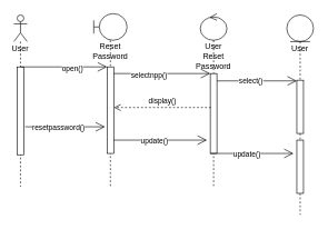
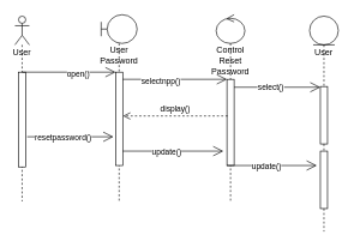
  <mxCell id="0" />
  <mxCell id="1" parent="0" />
  <mxCell id="2" value="User" style="shape=umlLifeline;participant=umlActor;perimeter=lifelinePerimeter;whiteSpace=wrap;html=1;container=1;collapsible=0;recursiveResize=0;verticalAlign=top;spacingTop=36;outlineConnect=0;" parent="1" vertex="1"><mxGeometry x="20" y="22" width="20" height="258" as="geometry" /></mxCell>
  <mxCell id="3" value="" style="html=1;points=[];perimeter=orthogonalPerimeter;" parent="2" vertex="1"><mxGeometry x="5" y="78" width="10" height="132" as="geometry" /></mxCell>
- <mxCell id="4" value="Reset Password" style="shape=umlLifeline;participant=umlBoundary;perimeter=lifelinePerimeter;whiteSpace=wrap;html=1;container=1;collapsible=0;recursiveResize=0;verticalAlign=top;spacingTop=36;outlineConnect=0;" parent="1" vertex="1"><mxGeometry x="140" y="20" width="50" height="260" as="geometry" /></mxCell>
+ <mxCell id="4" value="User Password" style="shape=umlLifeline;participant=umlBoundary;perimeter=lifelinePerimeter;whiteSpace=wrap;html=1;container=1;collapsible=0;recursiveResize=0;verticalAlign=top;spacingTop=36;outlineConnect=0;" parent="1" vertex="1"><mxGeometry x="140" y="20" width="50" height="260" as="geometry" /></mxCell>
  <mxCell id="5" value="" style="html=1;points=[];perimeter=orthogonalPerimeter;" parent="4" vertex="1"><mxGeometry x="20" y="80" width="10" height="130" as="geometry" /></mxCell>
  <mxCell id="6" value="" style="endArrow=open;endFill=1;endSize=12;html=1;rounded=0;" parent="4" edge="1"><mxGeometry width="160" relative="1" as="geometry"><mxPoint x="-110" y="80" as="sourcePoint" /><mxPoint x="20" y="80" as="targetPoint" /></mxGeometry></mxCell>
  <mxCell id="7" value="open()" style="edgeLabel;html=1;align=center;verticalAlign=middle;resizable=0;points=[];" parent="6" vertex="1" connectable="0"><mxGeometry x="0.185" y="-2" relative="1" as="geometry"><mxPoint as="offset" /></mxGeometry></mxCell>
- <mxCell id="8" value="User Reset Password" style="shape=umlLifeline;participant=umlControl;perimeter=lifelinePerimeter;whiteSpace=wrap;html=1;container=1;collapsible=0;recursiveResize=0;verticalAlign=top;spacingTop=36;outlineConnect=0;" parent="1" vertex="1"><mxGeometry x="300" y="20" width="40" height="260" as="geometry" /></mxCell>
+ <mxCell id="8" value="Control Reset Password" style="shape=umlLifeline;participant=umlControl;perimeter=lifelinePerimeter;whiteSpace=wrap;html=1;container=1;collapsible=0;recursiveResize=0;verticalAlign=top;spacingTop=36;outlineConnect=0;" parent="1" vertex="1"><mxGeometry x="300" y="20" width="40" height="260" as="geometry" /></mxCell>
  <mxCell id="9" value="" style="html=1;points=[];perimeter=orthogonalPerimeter;" parent="8" vertex="1"><mxGeometry x="15" y="90" width="10" height="120" as="geometry" /></mxCell>
  <mxCell id="10" value="" style="endArrow=open;endFill=1;endSize=12;html=1;rounded=0;" parent="8" edge="1"><mxGeometry width="160" relative="1" as="geometry"><mxPoint x="-130" y="190" as="sourcePoint" /><mxPoint x="10" y="190" as="targetPoint" /></mxGeometry></mxCell>
  <mxCell id="11" value="update()" style="edgeLabel;html=1;align=center;verticalAlign=middle;resizable=0;points=[];" parent="10" vertex="1" connectable="0"><mxGeometry x="-0.143" y="-1" relative="1" as="geometry"><mxPoint as="offset" /></mxGeometry></mxCell>
  <mxCell id="12" value="" style="endArrow=open;endFill=1;endSize=12;html=1;rounded=0;" parent="1" target="9" edge="1"><mxGeometry width="160" relative="1" as="geometry"><mxPoint x="170" y="110" as="sourcePoint" /><mxPoint x="290" y="110" as="targetPoint" /></mxGeometry></mxCell>
  <mxCell id="13" value="selectnpp()" style="edgeLabel;html=1;align=center;verticalAlign=middle;resizable=0;points=[];" parent="12" vertex="1" connectable="0"><mxGeometry x="-0.283" y="-2" relative="1" as="geometry"><mxPoint as="offset" /></mxGeometry></mxCell>
  <mxCell id="14" value="display()" style="html=1;verticalAlign=bottom;endArrow=open;dashed=1;endSize=8;rounded=0;" parent="1" edge="1"><mxGeometry relative="1" as="geometry"><mxPoint x="316" y="161" as="sourcePoint" /><mxPoint x="170.5" y="161" as="targetPoint" /></mxGeometry></mxCell>
  <mxCell id="15" value="User" style="shape=umlLifeline;participant=umlEntity;perimeter=lifelinePerimeter;whiteSpace=wrap;html=1;container=1;collapsible=0;recursiveResize=0;verticalAlign=top;spacingTop=36;outlineConnect=0;" parent="1" vertex="1"><mxGeometry x="430" y="22" width="40" height="300" as="geometry" /></mxCell>
  <mxCell id="16" value="" style="html=1;points=[];perimeter=orthogonalPerimeter;" parent="15" vertex="1"><mxGeometry x="15" y="98" width="10" height="80" as="geometry" /></mxCell>
  <mxCell id="17" value="" style="html=1;points=[];perimeter=orthogonalPerimeter;" parent="15" vertex="1"><mxGeometry x="15" y="188" width="10" height="80" as="geometry" /></mxCell>
  <mxCell id="18" value="" style="endArrow=open;endFill=1;endSize=12;html=1;rounded=0;" parent="15" edge="1"><mxGeometry width="160" relative="1" as="geometry"><mxPoint x="-115" y="208" as="sourcePoint" /><mxPoint x="10" y="208" as="targetPoint" /></mxGeometry></mxCell>
  <mxCell id="19" value="update()" style="edgeLabel;html=1;align=center;verticalAlign=middle;resizable=0;points=[];" parent="18" vertex="1" connectable="0"><mxGeometry x="-0.143" y="-1" relative="1" as="geometry"><mxPoint as="offset" /></mxGeometry></mxCell>
  <mxCell id="20" value="" style="endArrow=open;endFill=1;endSize=12;html=1;rounded=0;" parent="1" edge="1"><mxGeometry width="160" relative="1" as="geometry"><mxPoint x="325" y="121" as="sourcePoint" /><mxPoint x="445" y="121" as="targetPoint" /></mxGeometry></mxCell>
  <mxCell id="21" value="select()" style="edgeLabel;html=1;align=center;verticalAlign=middle;resizable=0;points=[];" parent="20" vertex="1" connectable="0"><mxGeometry x="-0.167" relative="1" as="geometry"><mxPoint as="offset" /></mxGeometry></mxCell>
  <mxCell id="22" value="" style="endArrow=open;endFill=1;endSize=12;html=1;rounded=0;" parent="1" edge="1"><mxGeometry width="160" relative="1" as="geometry"><mxPoint x="37" y="190" as="sourcePoint" /><mxPoint x="157" y="190" as="targetPoint" /></mxGeometry></mxCell>
  <mxCell id="23" value="resetpassword()" style="edgeLabel;html=1;align=center;verticalAlign=middle;resizable=0;points=[];" parent="22" vertex="1" connectable="0"><mxGeometry x="-0.183" y="-1" relative="1" as="geometry"><mxPoint as="offset" /></mxGeometry></mxCell>
